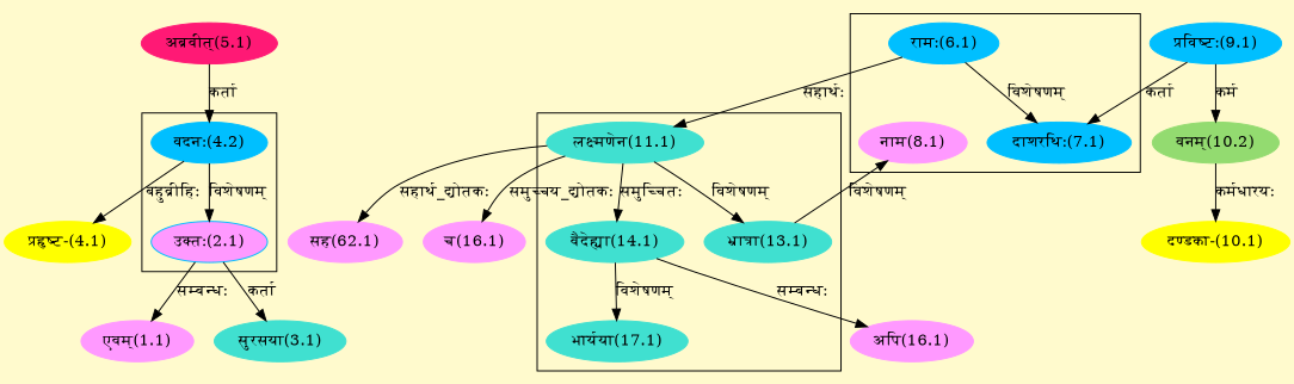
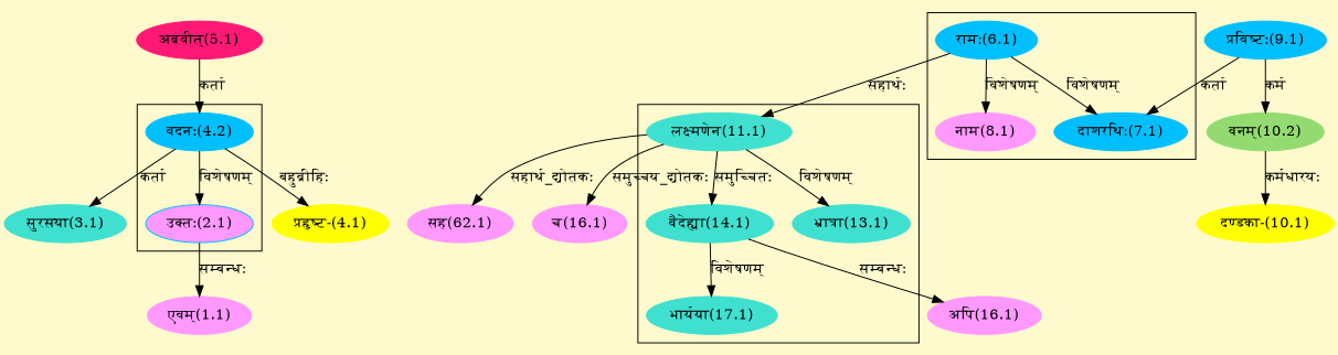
  digraph {
    bgcolor=lemonchiffon1
    compound=true
    rankdir=BT
    node [color="#00BFFF" style=filled]
    edge [dir=back]
    n1 [fillcolor="#FF99FF" label="उक्तः(2.1)"]
    n2 [label="वदनः(4.2)"]
    n3 [label="दाशरथिः(7.1)"]
    n4 [label="रामः(6.1)"]
    n5 [color="#FF99FF" label="नाम(8.1)"]
    n6 [color="#40E0D0" label="भ्रात्रा(13.1)"]
    n7 [color="#40E0D0" label="लक्ष्मणेन(11.1)"]
    n8 [color="#40E0D0" label="वैदेह्या(14.1)"]
    n9 [color="#40E0D0" label="भार्यया(17.1)"]
    n10 [color="#FF1975" label="अब्रवीत्(5.1)"]
    n11 [label="प्रविष्टः(9.1)"]
    n12 [color="#FF99FF" label="एवम्(1.1)"]
    n13 [color="#40E0D0" label="सुरसया(3.1)"]
    n14 [color="#FFFF00" label="प्रहृष्ट-(4.1)"]
    n15 [color="#FFFF00" label="दण्डका-(10.1)"]
    n16 [color="#93DB70" label="वनम्(10.2)"]
    n17 [color="#FF99FF" label="सह(62.1)"]
    n18 [color="#FF99FF" label="च(16.1)"]
    n19 [color="#FF99FF" label="अपि(16.1)"]
    subgraph cluster_1 {
      n1
      n2
    }
    subgraph cluster_2 {
      n3
      n4
      n5
    }
    subgraph cluster_3 {
      n6
      n7
      n8
      n9
    }
    n1 -> n2 [label="विशेषणम्"]
    n2 -> n10 [label="कर्ता"]
    n3 -> n4 [label="विशेषणम्"]
    n3 -> n11 [label="कर्ता"]
-   n5 -> n6 [label="विशेषणम्"]
+   n5 -> n4 [label="विशेषणम्"]
    n6 -> n7 [label="विशेषणम्"]
    n7 -> n4 [label="सहार्थः"]
    n8 -> n7 [label="समुच्चितः"]
    n9 -> n8 [label="विशेषणम्"]
    n12 -> n1 [label="सम्बन्धः"]
-   n13 -> n1 [label="कर्ता"]
+   n13 -> n2 [label="कर्ता"]
    n14 -> n2 [label="बहुव्रीहिः"]
    n15 -> n16 [label="कर्मधारयः"]
    n16 -> n11 [label="कर्म"]
    n17 -> n7 [label="सहार्थ_द्योतकः"]
    n18 -> n7 [label="समुच्चय_द्योतकः"]
    n19 -> n8 [label="सम्बन्धः"]
  }
